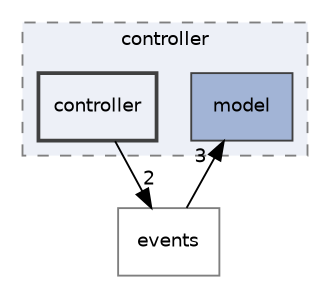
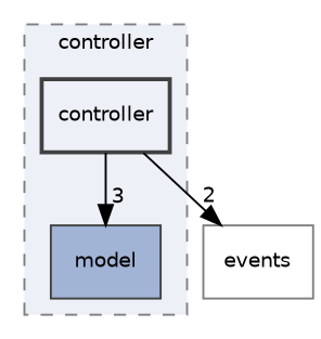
  digraph {
    compound=true
    node [color=grey25 fillcolor="#edf0f7" fontname=Helvetica fontsize=10 shape=box]
    edge [fontname=Helvetica fontsize=10 labeldistance=1.5 labelfontname=Helvetica labelfontsize=10]
    n1 [fillcolor="#a2b4d6" label=model style="filled,"]
    n2 [label=controller style="filled,bold,"]
    n3 [color=grey50 label=events]
    subgraph cluster_1 {
      bgcolor="#edf0f7"
      fontname=Helvetica
      fontsize=10
      label=controller
      pencolor=grey50
      style="filled,dashed,"
      n1
      n2
    }
-   n3 -> n1 [headlabel=3]
+   n2 -> n1 [headlabel=3]
    n2 -> n3 [headlabel=2]
  }
